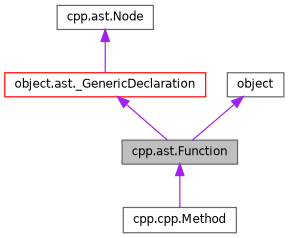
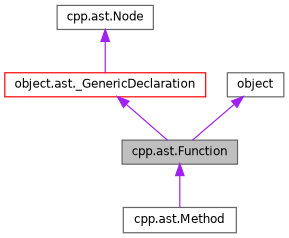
  digraph {
    node [color=gray40 fillcolor=white fontname=Helvetica fontsize=10 shape=record style=filled]
    edge [color=purple dir=back fontname=Helvetica fontsize=10 labelfontname=Helvetica labelfontsize=10 style=solid]
    n1 [fillcolor=grey75 fontcolor=black height=0.2 label="cpp.ast.Function" width=0.4]
-   n2 [height=0.2 label="cpp.cpp.Method" width=0.4]
+   n2 [height=0.2 label="cpp.ast.Method" width=0.4]
    n3 [color=red height=0.2 label="object.ast._GenericDeclaration" width=0.4]
    n4 [height=0.2 label="cpp.ast.Node" width=0.4]
    n5 [height=0.2 label=object width=0.4]
    n1 -> n2
    n3 -> n1
    n4 -> n3
    n5 -> n1
  }
